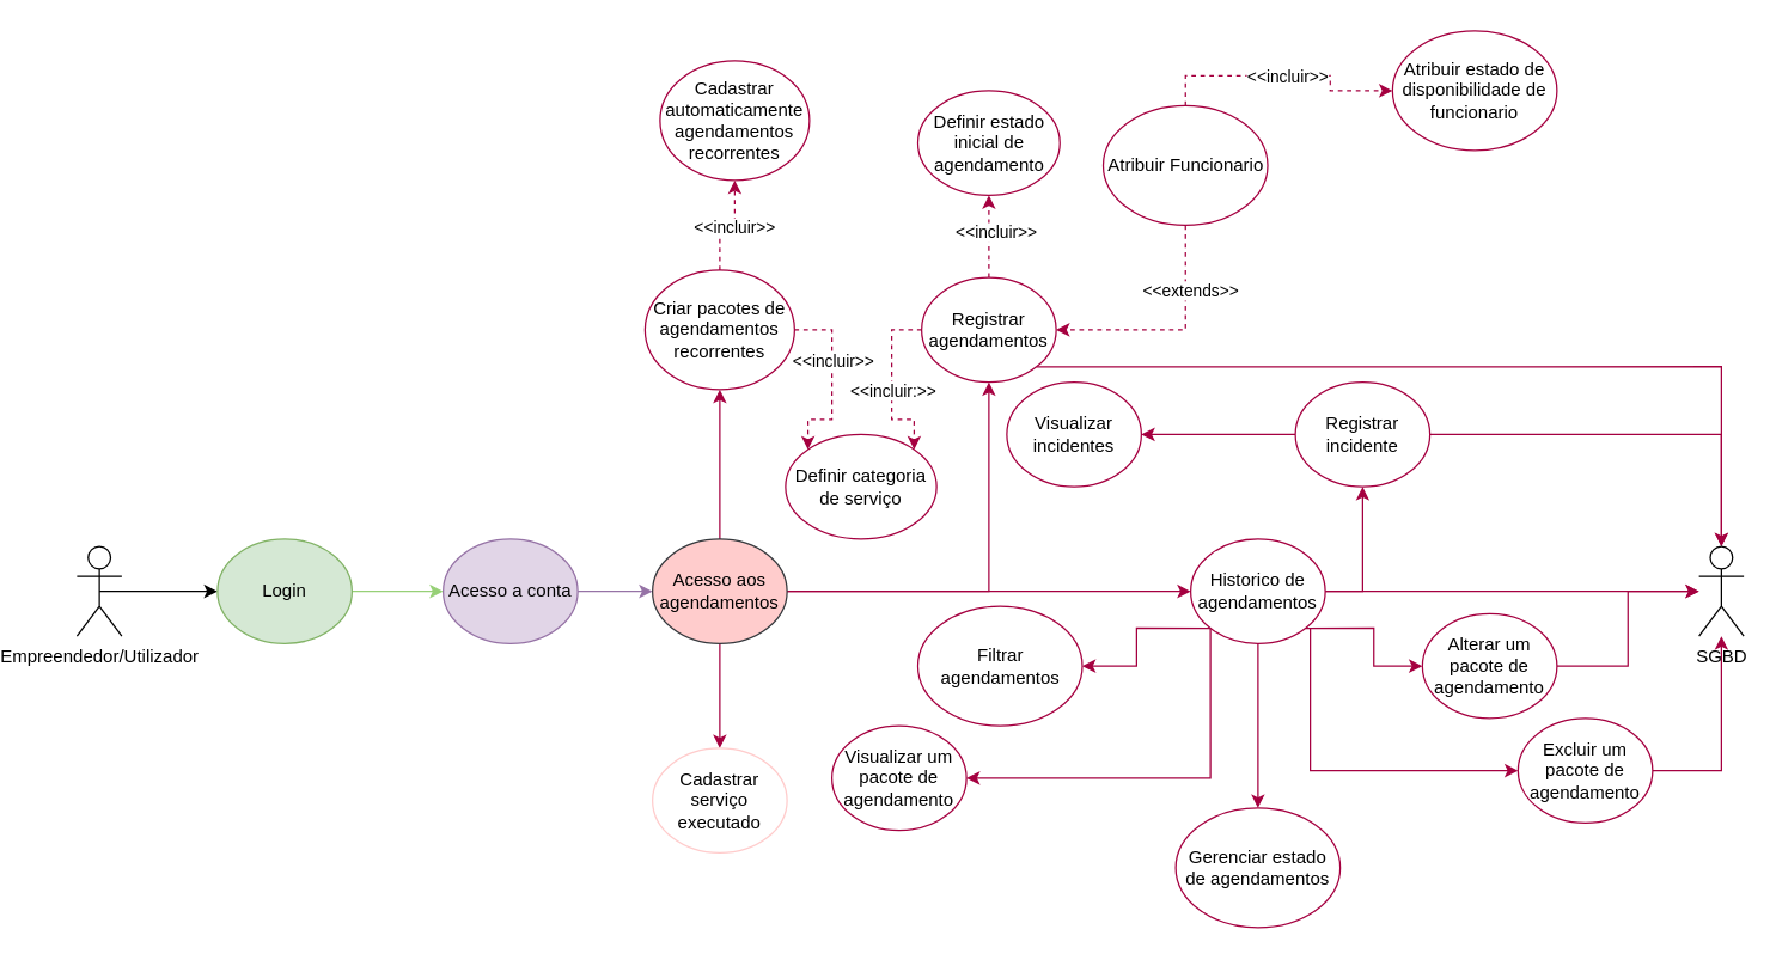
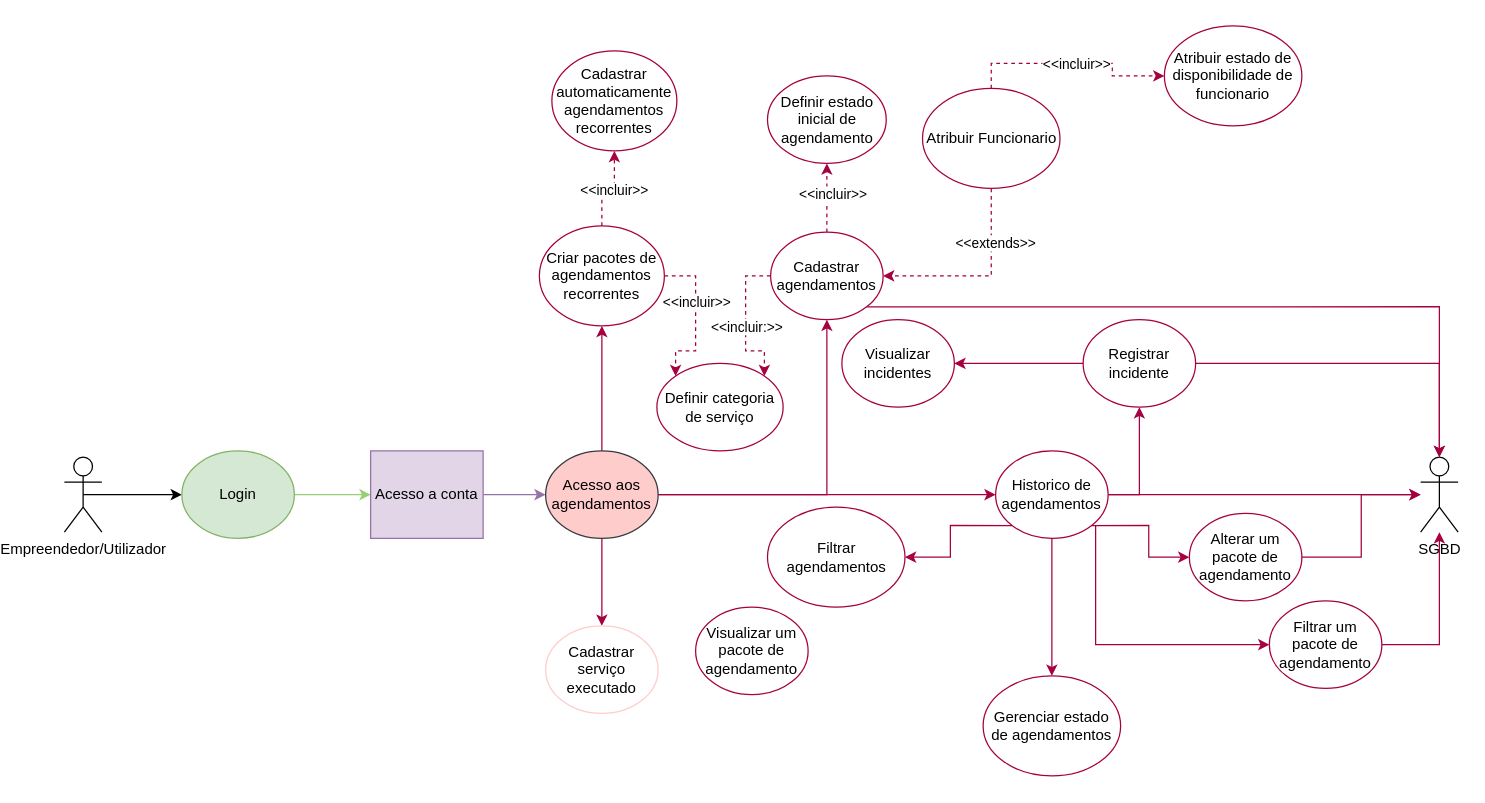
  <mxCell id="0" />
  <mxCell id="1" parent="0" />
  <mxCell id="2" style="edgeStyle=orthogonalEdgeStyle;rounded=0;orthogonalLoop=1;jettySize=auto;html=1;exitX=0.5;exitY=0.5;exitDx=0;exitDy=0;exitPerimeter=0;" parent="1" source="3" target="5" edge="1"><mxGeometry relative="1" as="geometry" /></mxCell>
  <mxCell id="3" value="Empreendedor/Utilizador" style="shape=umlActor;verticalLabelPosition=bottom;verticalAlign=top;html=1;outlineConnect=0;labelBackgroundColor=none;" parent="1" vertex="1"><mxGeometry x="20" y="365" width="30" height="60" as="geometry" /></mxCell>
  <mxCell id="4" style="edgeStyle=orthogonalEdgeStyle;rounded=0;orthogonalLoop=1;jettySize=auto;html=1;exitX=1;exitY=0.5;exitDx=0;exitDy=0;strokeColor=#97D077;" parent="1" source="5" target="7" edge="1"><mxGeometry relative="1" as="geometry" /></mxCell>
  <mxCell id="5" value="Login" style="ellipse;whiteSpace=wrap;html=1;labelBackgroundColor=none;fillColor=#d5e8d4;strokeColor=#82b366;" parent="1" vertex="1"><mxGeometry x="114" y="360" width="90" height="70" as="geometry" /></mxCell>
  <mxCell id="6" style="edgeStyle=orthogonalEdgeStyle;rounded=0;orthogonalLoop=1;jettySize=auto;html=1;exitX=1;exitY=0.5;exitDx=0;exitDy=0;entryX=0;entryY=0.5;entryDx=0;entryDy=0;strokeColor=#9673A6;" parent="1" source="7" target="12" edge="1"><mxGeometry relative="1" as="geometry" /></mxCell>
- <mxCell id="7" value="Acesso a conta" style="ellipse;whiteSpace=wrap;html=1;labelBackgroundColor=none;fillColor=#e1d5e7;strokeColor=#9673A6;" parent="1" vertex="1"><mxGeometry x="265" y="360" width="90" height="70" as="geometry" /></mxCell>
+ <mxCell id="7" value="Acesso a conta" style="whiteSpace=wrap;html=1;labelBackgroundColor=none;fillColor=#e1d5e7;strokeColor=#9673A6;rounded=0;" parent="1" vertex="1"><mxGeometry x="265" y="360" width="90" height="70" as="geometry" /></mxCell>
  <mxCell id="8" style="edgeStyle=orthogonalEdgeStyle;rounded=0;orthogonalLoop=1;jettySize=auto;html=1;exitX=1;exitY=0.5;exitDx=0;exitDy=0;entryX=0.5;entryY=1;entryDx=0;entryDy=0;fillColor=#d80073;strokeColor=#A50040;" parent="1" source="12" target="18" edge="1"><mxGeometry relative="1" as="geometry" /></mxCell>
  <mxCell id="9" style="edgeStyle=orthogonalEdgeStyle;rounded=0;orthogonalLoop=1;jettySize=auto;html=1;exitX=0.5;exitY=1;exitDx=0;exitDy=0;entryX=0.5;entryY=0;entryDx=0;entryDy=0;fillColor=#d80073;strokeColor=#A50040;" parent="1" source="12" target="19" edge="1"><mxGeometry relative="1" as="geometry" /></mxCell>
  <mxCell id="10" style="edgeStyle=orthogonalEdgeStyle;rounded=0;orthogonalLoop=1;jettySize=auto;html=1;exitX=0.5;exitY=0;exitDx=0;exitDy=0;entryX=0.5;entryY=1;entryDx=0;entryDy=0;fillColor=#d80073;strokeColor=#A50040;" parent="1" source="12" target="32" edge="1"><mxGeometry relative="1" as="geometry" /></mxCell>
  <mxCell id="11" style="edgeStyle=orthogonalEdgeStyle;rounded=0;orthogonalLoop=1;jettySize=auto;html=1;exitX=1;exitY=0.5;exitDx=0;exitDy=0;entryX=0;entryY=0.5;entryDx=0;entryDy=0;strokeColor=#A50040;" parent="1" source="12" target="27" edge="1"><mxGeometry relative="1" as="geometry" /></mxCell>
  <mxCell id="12" value="Acesso aos agendamentos" style="ellipse;whiteSpace=wrap;html=1;labelBackgroundColor=none;fillColor=#ffcccc;strokeColor=#36393d;" parent="1" vertex="1"><mxGeometry x="405" y="360" width="90" height="70" as="geometry" /></mxCell>
  <mxCell id="13" style="edgeStyle=orthogonalEdgeStyle;rounded=0;orthogonalLoop=1;jettySize=auto;html=1;exitX=0.5;exitY=0;exitDx=0;exitDy=0;entryX=0.5;entryY=1;entryDx=0;entryDy=0;dashed=1;fillColor=#d80073;strokeColor=#A50040;" parent="1" source="18" target="41" edge="1"><mxGeometry relative="1" as="geometry" /></mxCell>
  <mxCell id="14" value="&amp;lt;&amp;lt;incluir&amp;gt;&amp;gt;" style="edgeLabel;html=1;align=center;verticalAlign=middle;resizable=0;points=[];" parent="13" vertex="1" connectable="0"><mxGeometry x="0.117" y="-4" relative="1" as="geometry"><mxPoint as="offset" /></mxGeometry></mxCell>
  <mxCell id="15" style="edgeStyle=orthogonalEdgeStyle;rounded=0;orthogonalLoop=1;jettySize=auto;html=1;exitX=0;exitY=0.5;exitDx=0;exitDy=0;dashed=1;fillColor=#d80073;strokeColor=#A50040;entryX=1;entryY=0;entryDx=0;entryDy=0;" parent="1" source="18" target="38" edge="1"><mxGeometry relative="1" as="geometry"><mxPoint x="605" y="200" as="targetPoint" /><Array as="points"><mxPoint x="565" y="220" /><mxPoint x="565" y="280" /><mxPoint x="580" y="280" /></Array></mxGeometry></mxCell>
  <mxCell id="16" value="&amp;lt;&amp;lt;incluir:&amp;gt;&amp;gt;" style="edgeLabel;html=1;align=center;verticalAlign=middle;resizable=0;points=[];" parent="15" vertex="1" connectable="0"><mxGeometry x="-0.344" y="3" relative="1" as="geometry"><mxPoint x="-3" y="22" as="offset" /></mxGeometry></mxCell>
  <mxCell id="17" style="edgeStyle=orthogonalEdgeStyle;rounded=0;orthogonalLoop=1;jettySize=auto;html=1;exitX=1;exitY=1;exitDx=0;exitDy=0;strokeColor=#A50040;" parent="1" source="18" target="50" edge="1"><mxGeometry relative="1" as="geometry" /></mxCell>
- <mxCell id="18" value="Registrar agendamentos" style="ellipse;whiteSpace=wrap;html=1;labelBackgroundColor=none;strokeColor=#A50040;" parent="1" vertex="1"><mxGeometry x="585" y="185" width="90" height="70" as="geometry" /></mxCell>
+ <mxCell id="18" value="Cadastrar agendamentos" style="ellipse;whiteSpace=wrap;html=1;labelBackgroundColor=none;strokeColor=#A50040;" parent="1" vertex="1"><mxGeometry x="585" y="185" width="90" height="70" as="geometry" /></mxCell>
  <mxCell id="19" value="Cadastrar serviço executado" style="ellipse;whiteSpace=wrap;html=1;labelBackgroundColor=none;strokeColor=#FFCCCC;" parent="1" vertex="1"><mxGeometry x="405" y="500" width="90" height="70" as="geometry" /></mxCell>
  <mxCell id="20" style="edgeStyle=orthogonalEdgeStyle;rounded=0;orthogonalLoop=1;jettySize=auto;html=1;exitX=1;exitY=0.5;exitDx=0;exitDy=0;strokeColor=#A50040;" parent="1" source="27" target="50" edge="1"><mxGeometry relative="1" as="geometry" /></mxCell>
  <mxCell id="21" style="edgeStyle=orthogonalEdgeStyle;rounded=0;orthogonalLoop=1;jettySize=auto;html=1;exitX=1;exitY=1;exitDx=0;exitDy=0;strokeColor=#A50040;entryX=0;entryY=0.5;entryDx=0;entryDy=0;" parent="1" source="27" target="53" edge="1"><mxGeometry relative="1" as="geometry"><mxPoint x="895" y="450" as="targetPoint" /></mxGeometry></mxCell>
  <mxCell id="22" style="edgeStyle=orthogonalEdgeStyle;rounded=0;orthogonalLoop=1;jettySize=auto;html=1;strokeColor=#A50040;entryX=0;entryY=0.5;entryDx=0;entryDy=0;" parent="1" target="40" edge="1"><mxGeometry relative="1" as="geometry"><mxPoint x="845" y="420" as="sourcePoint" /><mxPoint x="1025" y="520" as="targetPoint" /><Array as="points"><mxPoint x="845" y="515" /></Array></mxGeometry></mxCell>
  <mxCell id="23" style="edgeStyle=orthogonalEdgeStyle;rounded=0;orthogonalLoop=1;jettySize=auto;html=1;exitX=1;exitY=0.5;exitDx=0;exitDy=0;entryX=0.5;entryY=1;entryDx=0;entryDy=0;strokeColor=#A50040;" parent="1" source="27" target="47" edge="1"><mxGeometry relative="1" as="geometry" /></mxCell>
  <mxCell id="24" style="edgeStyle=orthogonalEdgeStyle;rounded=0;orthogonalLoop=1;jettySize=auto;html=1;exitX=0;exitY=1;exitDx=0;exitDy=0;strokeColor=#A50040;entryX=1;entryY=0.5;entryDx=0;entryDy=0;" parent="1" source="27" target="49" edge="1"><mxGeometry relative="1" as="geometry"><mxPoint x="695" y="445" as="targetPoint" /></mxGeometry></mxCell>
  <mxCell id="25" style="edgeStyle=orthogonalEdgeStyle;rounded=0;orthogonalLoop=1;jettySize=auto;html=1;exitX=0.5;exitY=1;exitDx=0;exitDy=0;entryX=0.5;entryY=0;entryDx=0;entryDy=0;strokeColor=#A50040;" parent="1" source="27" target="42" edge="1"><mxGeometry relative="1" as="geometry" /></mxCell>
- <mxCell id="26" style="edgeStyle=orthogonalEdgeStyle;rounded=0;orthogonalLoop=1;jettySize=auto;html=1;exitX=0;exitY=1;exitDx=0;exitDy=0;entryX=1;entryY=0.5;entryDx=0;entryDy=0;strokeColor=#A50040;" parent="1" source="27" target="44" edge="1"><mxGeometry relative="1" as="geometry"><Array as="points"><mxPoint x="778" y="520" /></Array></mxGeometry></mxCell>
  <mxCell id="27" value="Historico de agendamentos" style="ellipse;whiteSpace=wrap;html=1;labelBackgroundColor=none;strokeColor=#A50040;" parent="1" vertex="1"><mxGeometry x="765" y="360" width="90" height="70" as="geometry" /></mxCell>
  <mxCell id="28" style="edgeStyle=orthogonalEdgeStyle;rounded=0;orthogonalLoop=1;jettySize=auto;html=1;exitX=0.5;exitY=0;exitDx=0;exitDy=0;entryX=0.5;entryY=1;entryDx=0;entryDy=0;dashed=1;fillColor=#d80073;strokeColor=#A50040;" parent="1" source="32" target="43" edge="1"><mxGeometry relative="1" as="geometry" /></mxCell>
  <mxCell id="29" value="&amp;lt;&amp;lt;incluir&amp;gt;&amp;gt;" style="edgeLabel;html=1;align=center;verticalAlign=middle;resizable=0;points=[];" parent="28" vertex="1" connectable="0"><mxGeometry x="0.115" y="-1" relative="1" as="geometry"><mxPoint as="offset" /></mxGeometry></mxCell>
  <mxCell id="30" style="edgeStyle=orthogonalEdgeStyle;rounded=0;orthogonalLoop=1;jettySize=auto;html=1;dashed=1;strokeColor=#A50040;exitX=1;exitY=0.5;exitDx=0;exitDy=0;entryX=0;entryY=0;entryDx=0;entryDy=0;" parent="1" source="32" target="38" edge="1"><mxGeometry relative="1" as="geometry"><mxPoint x="535" y="170" as="targetPoint" /><Array as="points"><mxPoint x="525" y="220" /><mxPoint x="525" y="280" /><mxPoint x="509" y="280" /></Array></mxGeometry></mxCell>
  <mxCell id="31" value="&amp;lt;&amp;lt;incluir&amp;gt;&amp;gt;" style="edgeLabel;html=1;align=center;verticalAlign=middle;resizable=0;points=[];" parent="30" vertex="1" connectable="0"><mxGeometry x="-0.076" y="2" relative="1" as="geometry"><mxPoint x="-2" y="-11" as="offset" /></mxGeometry></mxCell>
  <mxCell id="32" value="Criar pacotes de agendamentos recorrentes" style="ellipse;whiteSpace=wrap;html=1;labelBackgroundColor=none;strokeColor=#A50040;" parent="1" vertex="1"><mxGeometry x="400" y="180" width="100" height="80" as="geometry" /></mxCell>
  <mxCell id="33" style="edgeStyle=orthogonalEdgeStyle;rounded=0;orthogonalLoop=1;jettySize=auto;html=1;exitX=0.5;exitY=1;exitDx=0;exitDy=0;entryX=1;entryY=0.5;entryDx=0;entryDy=0;dashed=1;strokeColor=#A50040;" parent="1" source="37" target="18" edge="1"><mxGeometry relative="1" as="geometry" /></mxCell>
  <mxCell id="34" value="&amp;lt;&amp;lt;extends&amp;gt;&amp;gt;" style="edgeLabel;html=1;align=center;verticalAlign=middle;resizable=0;points=[];" parent="33" vertex="1" connectable="0"><mxGeometry x="-0.451" y="3" relative="1" as="geometry"><mxPoint as="offset" /></mxGeometry></mxCell>
  <mxCell id="35" style="edgeStyle=orthogonalEdgeStyle;rounded=0;orthogonalLoop=1;jettySize=auto;html=1;exitX=0.5;exitY=0;exitDx=0;exitDy=0;entryX=0;entryY=0.5;entryDx=0;entryDy=0;dashed=1;strokeColor=#A50040;" parent="1" source="37" target="51" edge="1"><mxGeometry relative="1" as="geometry" /></mxCell>
  <mxCell id="36" value="&amp;lt;&amp;lt;incluir&amp;gt;&amp;gt;" style="edgeLabel;html=1;align=center;verticalAlign=middle;resizable=0;points=[];" parent="35" vertex="1" connectable="0"><mxGeometry x="0.049" relative="1" as="geometry"><mxPoint as="offset" /></mxGeometry></mxCell>
  <mxCell id="37" value="Atribuir Funcionario" style="ellipse;whiteSpace=wrap;html=1;labelBackgroundColor=none;strokeColor=#A50040;" parent="1" vertex="1"><mxGeometry x="706.5" y="70" width="110" height="80" as="geometry" /></mxCell>
  <mxCell id="38" value="Definir categoria de serviço" style="ellipse;whiteSpace=wrap;html=1;labelBackgroundColor=none;strokeColor=#A50040;" parent="1" vertex="1"><mxGeometry x="494" y="290" width="101" height="70" as="geometry" /></mxCell>
  <mxCell id="39" style="edgeStyle=orthogonalEdgeStyle;rounded=0;orthogonalLoop=1;jettySize=auto;html=1;exitX=1;exitY=0.5;exitDx=0;exitDy=0;strokeColor=#A50040;" parent="1" source="40" target="50" edge="1"><mxGeometry relative="1" as="geometry" /></mxCell>
- <mxCell id="40" value="Excluir um pacote de agendamento" style="ellipse;whiteSpace=wrap;html=1;labelBackgroundColor=none;strokeColor=#A50040;" parent="1" vertex="1"><mxGeometry x="984" y="480" width="90" height="70" as="geometry" /></mxCell>
+ <mxCell id="40" value="Filtrar um pacote de agendamento" style="ellipse;whiteSpace=wrap;html=1;labelBackgroundColor=none;strokeColor=#A50040;" parent="1" vertex="1"><mxGeometry x="984" y="480" width="90" height="70" as="geometry" /></mxCell>
  <mxCell id="41" value="Definir estado inicial de agendamento" style="ellipse;whiteSpace=wrap;html=1;labelBackgroundColor=none;strokeColor=#A50040;" parent="1" vertex="1"><mxGeometry x="582.5" y="60" width="95" height="70" as="geometry" /></mxCell>
  <mxCell id="42" value="Gerenciar estado de agendamentos" style="ellipse;whiteSpace=wrap;html=1;labelBackgroundColor=none;strokeColor=#A50040;" parent="1" vertex="1"><mxGeometry x="755" y="540" width="110" height="80" as="geometry" /></mxCell>
  <mxCell id="43" value="Cadastrar automaticamente agendamentos recorrentes" style="ellipse;whiteSpace=wrap;html=1;labelBackgroundColor=none;strokeColor=#A50040;" parent="1" vertex="1"><mxGeometry x="410" y="40" width="100" height="80" as="geometry" /></mxCell>
  <mxCell id="44" value="Visualizar um pacote de agendamento" style="ellipse;whiteSpace=wrap;html=1;labelBackgroundColor=none;strokeColor=#A50040;" parent="1" vertex="1"><mxGeometry x="525" y="485" width="90" height="70" as="geometry" /></mxCell>
  <mxCell id="45" style="edgeStyle=orthogonalEdgeStyle;rounded=0;orthogonalLoop=1;jettySize=auto;html=1;exitX=1;exitY=0.5;exitDx=0;exitDy=0;strokeColor=#A50040;" parent="1" source="47" target="50" edge="1"><mxGeometry relative="1" as="geometry" /></mxCell>
  <mxCell id="46" style="edgeStyle=orthogonalEdgeStyle;rounded=0;orthogonalLoop=1;jettySize=auto;html=1;exitX=0;exitY=0.5;exitDx=0;exitDy=0;entryX=1;entryY=0.5;entryDx=0;entryDy=0;strokeColor=#A50040;" parent="1" source="47" target="48" edge="1"><mxGeometry relative="1" as="geometry" /></mxCell>
  <mxCell id="47" value="Registrar incidente" style="ellipse;whiteSpace=wrap;html=1;labelBackgroundColor=none;strokeColor=#A50040;" parent="1" vertex="1"><mxGeometry x="835" y="255" width="90" height="70" as="geometry" /></mxCell>
  <mxCell id="48" value="Visualizar incidentes" style="ellipse;whiteSpace=wrap;html=1;labelBackgroundColor=none;strokeColor=#A50040;" parent="1" vertex="1"><mxGeometry x="642" y="255" width="90" height="70" as="geometry" /></mxCell>
  <mxCell id="49" value="Filtrar agendamentos" style="ellipse;whiteSpace=wrap;html=1;labelBackgroundColor=none;strokeColor=#A50040;" parent="1" vertex="1"><mxGeometry x="582.5" y="405" width="110" height="80" as="geometry" /></mxCell>
  <mxCell id="50" value="SGBD" style="shape=umlActor;verticalLabelPosition=bottom;verticalAlign=top;html=1;outlineConnect=0;labelBackgroundColor=none;" parent="1" vertex="1"><mxGeometry x="1105" y="365" width="30" height="60" as="geometry" /></mxCell>
  <mxCell id="51" value="Atribuir estado de disponibilidade de funcionario" style="ellipse;whiteSpace=wrap;html=1;labelBackgroundColor=none;strokeColor=#A50040;" parent="1" vertex="1"><mxGeometry x="900" y="20" width="110" height="80" as="geometry" /></mxCell>
  <mxCell id="52" style="edgeStyle=orthogonalEdgeStyle;rounded=0;orthogonalLoop=1;jettySize=auto;html=1;exitX=1;exitY=0.5;exitDx=0;exitDy=0;strokeColor=#A50040;" parent="1" source="53" target="50" edge="1"><mxGeometry relative="1" as="geometry" /></mxCell>
  <mxCell id="53" value="Alterar um pacote de agendamento" style="ellipse;whiteSpace=wrap;html=1;labelBackgroundColor=none;strokeColor=#A50040;" parent="1" vertex="1"><mxGeometry x="920" y="410" width="90" height="70" as="geometry" /></mxCell>
